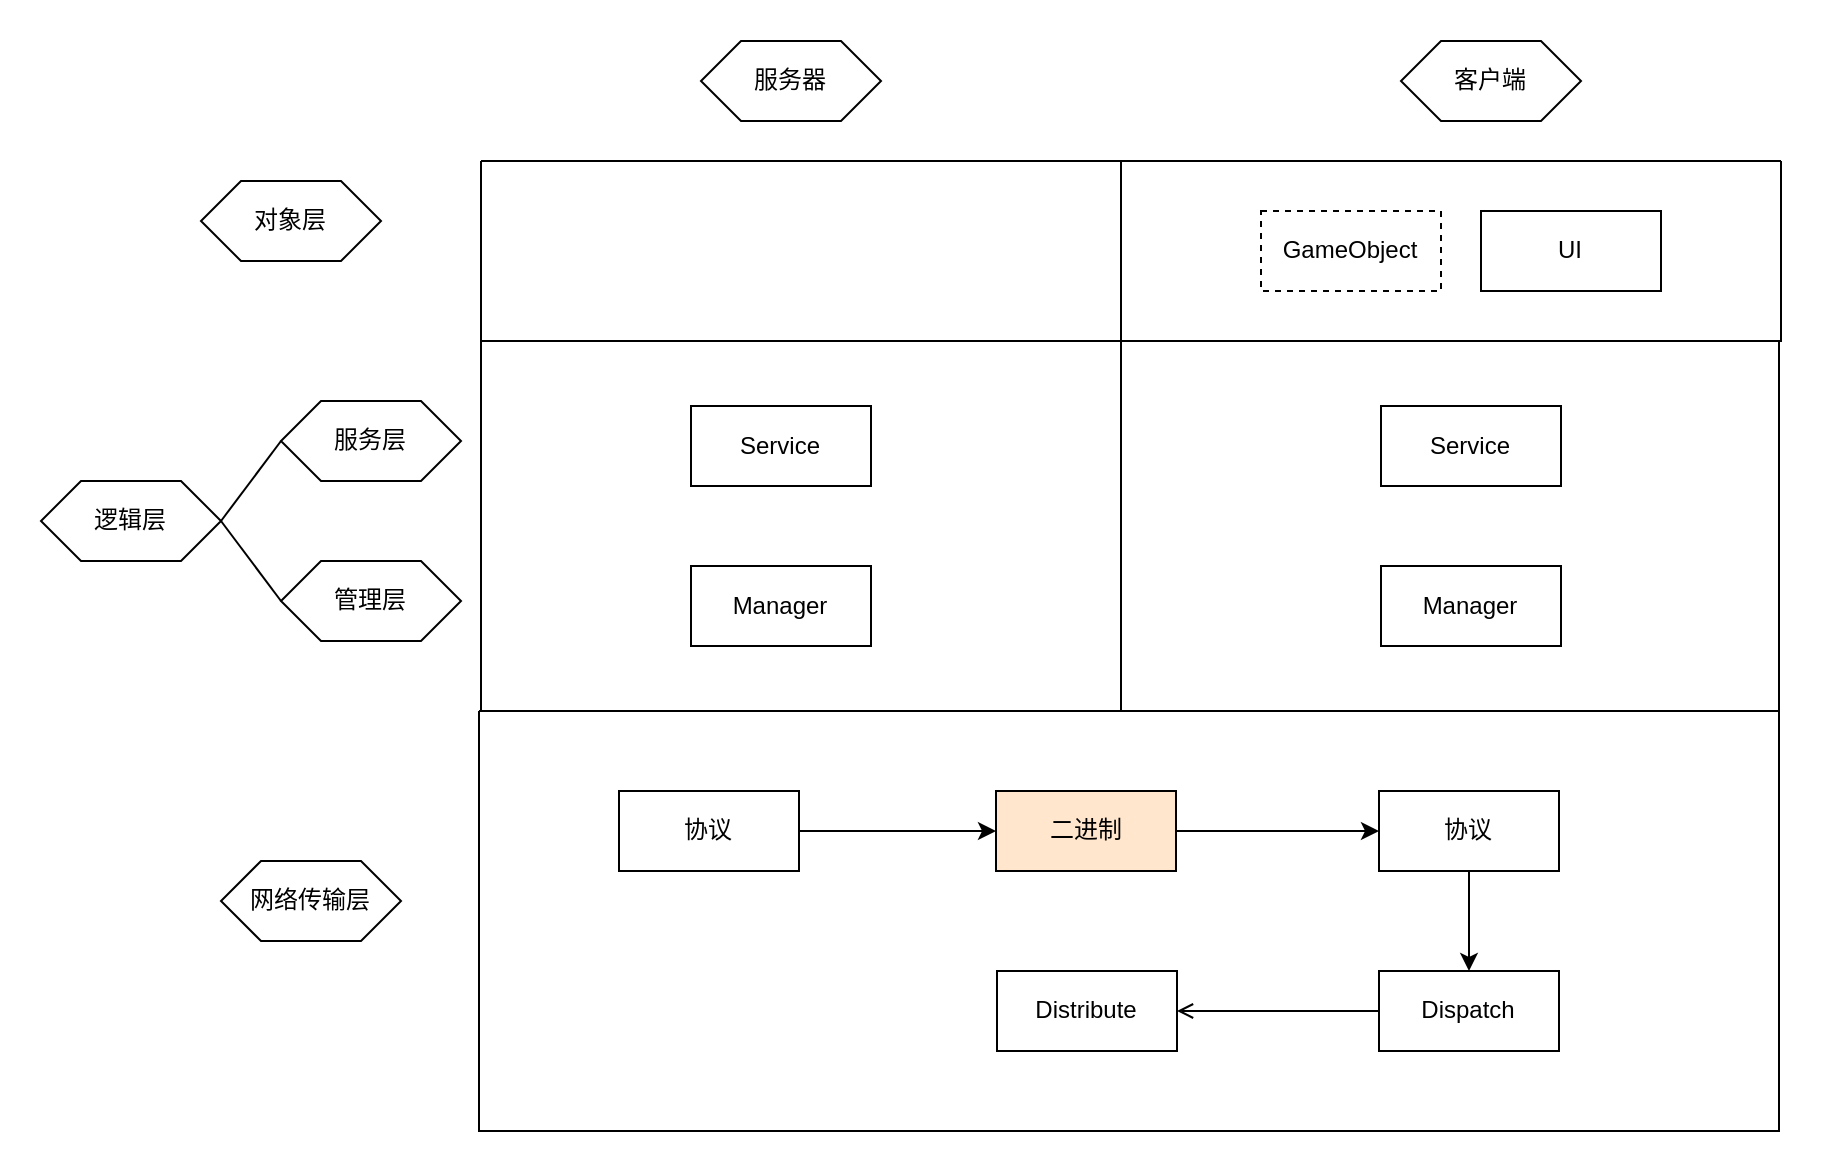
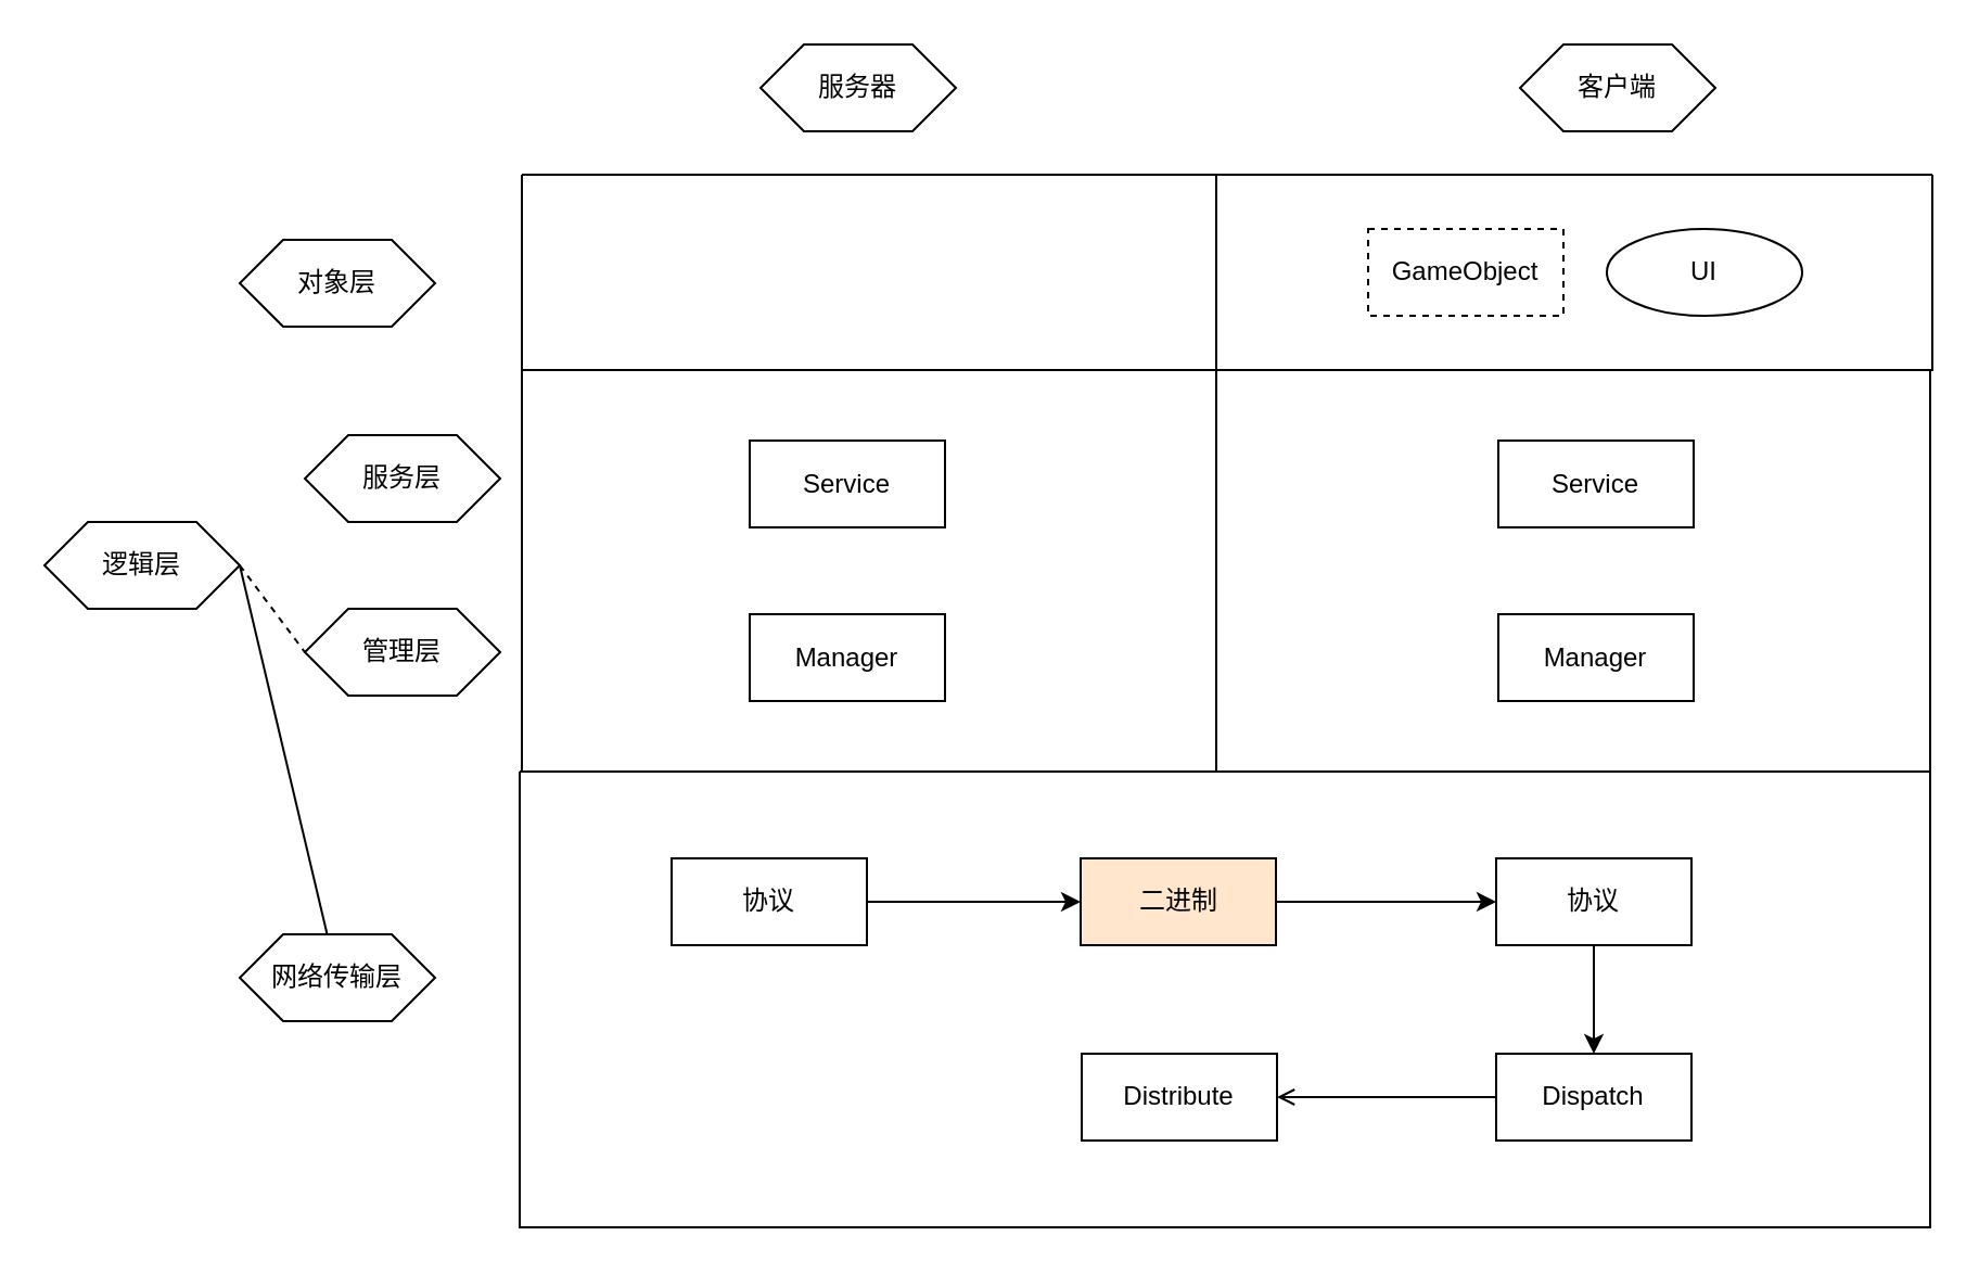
  <mxCell id="0" />
  <mxCell id="1" parent="0" />
  <mxCell id="2" value="服务器" style="shape=hexagon;perimeter=hexagonPerimeter2;whiteSpace=wrap;html=1;fixedSize=1;" vertex="1" parent="1"><mxGeometry x="350" y="20" width="90" height="40" as="geometry" /></mxCell>
  <mxCell id="3" value="客户端" style="shape=hexagon;perimeter=hexagonPerimeter2;whiteSpace=wrap;html=1;fixedSize=1;" vertex="1" parent="1"><mxGeometry x="700" y="20" width="90" height="40" as="geometry" /></mxCell>
- <mxCell id="4" value="对象层" style="shape=hexagon;perimeter=hexagonPerimeter2;whiteSpace=wrap;html=1;fixedSize=1;" vertex="1" parent="1"><mxGeometry x="100" y="90" width="90" height="40" as="geometry" /></mxCell>
+ <mxCell id="4" value="对象层" style="shape=hexagon;perimeter=hexagonPerimeter2;whiteSpace=wrap;html=1;fixedSize=1;" vertex="1" parent="1"><mxGeometry x="110" y="110" width="90" height="40" as="geometry" /></mxCell>
  <mxCell id="5" value="逻辑层" style="shape=hexagon;perimeter=hexagonPerimeter2;whiteSpace=wrap;html=1;fixedSize=1;" vertex="1" parent="1"><mxGeometry x="20" y="240" width="90" height="40" as="geometry" /></mxCell>
  <mxCell id="6" value="网络传输层" style="shape=hexagon;perimeter=hexagonPerimeter2;whiteSpace=wrap;html=1;fixedSize=1;" vertex="1" parent="1"><mxGeometry x="110" y="430" width="90" height="40" as="geometry" /></mxCell>
  <mxCell id="7" value="服务层" style="shape=hexagon;perimeter=hexagonPerimeter2;whiteSpace=wrap;html=1;fixedSize=1;" vertex="1" parent="1"><mxGeometry x="140" y="200" width="90" height="40" as="geometry" /></mxCell>
  <mxCell id="8" value="管理层" style="shape=hexagon;perimeter=hexagonPerimeter2;whiteSpace=wrap;html=1;fixedSize=1;" vertex="1" parent="1"><mxGeometry x="140" y="280" width="90" height="40" as="geometry" /></mxCell>
- <mxCell id="9" value="" style="endArrow=none;html=1;rounded=0;entryX=0;entryY=0.5;entryDx=0;entryDy=0;exitX=1;exitY=0.5;exitDx=0;exitDy=0;" edge="1" parent="1" source="5" target="7"><mxGeometry width="50" height="50" relative="1" as="geometry"><mxPoint x="60" y="350" as="sourcePoint" /><mxPoint x="110" y="300" as="targetPoint" /></mxGeometry></mxCell>
- <mxCell id="10" value="" style="endArrow=none;html=1;rounded=0;entryX=0;entryY=0.5;entryDx=0;entryDy=0;exitX=1;exitY=0.5;exitDx=0;exitDy=0;" edge="1" parent="1" source="5" target="8"><mxGeometry width="50" height="50" relative="1" as="geometry"><mxPoint x="120" y="270" as="sourcePoint" /><mxPoint y="250" as="targetPoint" x="150" /></mxGeometry></mxCell>
+ <mxCell id="9" value="" style="endArrow=none;html=1;rounded=0;exitX=1;exitY=0.5;exitDx=0;exitDy=0;" edge="1" parent="1" source="5" target="6"><mxGeometry width="50" height="50" relative="1" as="geometry"><mxPoint x="60" y="350" as="sourcePoint" /><mxPoint x="110" y="300" as="targetPoint" /></mxGeometry></mxCell>
+ <mxCell id="10" value="" style="endArrow=none;html=1;rounded=0;entryX=0;entryY=0.5;entryDx=0;entryDy=0;exitX=1;exitY=0.5;exitDx=0;exitDy=0;dashed=1;" edge="1" parent="1" source="5" target="8"><mxGeometry width="50" height="50" relative="1" as="geometry"><mxPoint x="120" y="270" as="sourcePoint" /><mxPoint y="250" as="targetPoint" x="150" /></mxGeometry></mxCell>
  <mxCell id="11" value="" style="swimlane;startSize=0;" vertex="1" parent="1"><mxGeometry x="239" y="355" width="650" height="210" as="geometry" /></mxCell>
  <mxCell id="12" value="协议" style="rounded=0;whiteSpace=wrap;html=1;" vertex="1" parent="11"><mxGeometry x="70" y="40" width="90" height="40" as="geometry" /></mxCell>
  <mxCell id="13" value="二进制" style="rounded=0;whiteSpace=wrap;html=1;fillColor=#ffe6cc;" vertex="1" parent="11"><mxGeometry x="258.5" y="40" width="90" height="40" as="geometry" /></mxCell>
  <mxCell id="14" value="协议" style="rounded=0;whiteSpace=wrap;html=1;" vertex="1" parent="11"><mxGeometry x="450" y="40" width="90" height="40" as="geometry" /></mxCell>
  <mxCell id="15" value="Dispatch" style="rounded=0;whiteSpace=wrap;html=1;" vertex="1" parent="11"><mxGeometry x="450" y="130" width="90" height="40" as="geometry" /></mxCell>
  <mxCell id="16" value="Distribute" style="rounded=0;whiteSpace=wrap;html=1;" vertex="1" parent="11"><mxGeometry x="259" y="130" width="90" height="40" as="geometry" /></mxCell>
  <mxCell id="17" value="" style="endArrow=classic;html=1;rounded=0;exitX=1;exitY=0.5;exitDx=0;exitDy=0;entryX=0;entryY=0.5;entryDx=0;entryDy=0;" edge="1" parent="11" source="12" target="13"><mxGeometry width="50" height="50" relative="1" as="geometry"><mxPoint x="190" y="50" as="sourcePoint" /><mxPoint x="240" as="targetPoint" /></mxGeometry></mxCell>
  <mxCell id="18" value="" style="endArrow=classic;html=1;rounded=0;exitX=1;exitY=0.5;exitDx=0;exitDy=0;entryX=0;entryY=0.5;entryDx=0;entryDy=0;" edge="1" parent="11" source="13" target="14"><mxGeometry width="50" height="50" relative="1" as="geometry"><mxPoint x="348.5" y="10" as="sourcePoint" /><mxPoint x="447.5" y="10" as="targetPoint" /></mxGeometry></mxCell>
  <mxCell id="19" value="" style="endArrow=classic;html=1;rounded=0;exitX=0.5;exitY=1;exitDx=0;exitDy=0;entryX=0.5;entryY=0;entryDx=0;entryDy=0;" edge="1" parent="11" source="14" target="15"><mxGeometry width="50" height="50" relative="1" as="geometry"><mxPoint x="550" y="40" as="sourcePoint" /><mxPoint x="651" y="40" as="targetPoint" /></mxGeometry></mxCell>
  <mxCell id="20" value="" style="endArrow=open;html=1;rounded=0;exitX=0;exitY=0.5;exitDx=0;exitDy=0;entryX=1;entryY=0.5;entryDx=0;entryDy=0;" edge="1" parent="11" source="15" target="16"><mxGeometry width="50" height="50" relative="1" as="geometry"><mxPoint x="505" y="90" as="sourcePoint" /><mxPoint x="505" y="140" as="targetPoint" /></mxGeometry></mxCell>
  <mxCell id="21" value="" style="swimlane;startSize=0;" vertex="1" parent="1"><mxGeometry x="240" y="170" width="320" height="185" as="geometry" /></mxCell>
  <mxCell id="22" value="Service" style="rounded=0;whiteSpace=wrap;html=1;" vertex="1" parent="21"><mxGeometry x="105" y="32.5" width="90" height="40" as="geometry" /></mxCell>
  <mxCell id="23" value="Manager" style="rounded=0;whiteSpace=wrap;html=1;" vertex="1" parent="21"><mxGeometry x="105" y="112.5" width="90" height="40" as="geometry" /></mxCell>
  <mxCell id="24" value="" style="swimlane;startSize=0;" vertex="1" parent="1"><mxGeometry x="560" y="170" width="329" height="185" as="geometry" /></mxCell>
  <mxCell id="25" value="Service" style="rounded=0;whiteSpace=wrap;html=1;" vertex="1" parent="24"><mxGeometry x="130" y="32.5" width="90" height="40" as="geometry" /></mxCell>
  <mxCell id="26" value="Manager" style="rounded=0;whiteSpace=wrap;html=1;" vertex="1" parent="24"><mxGeometry x="130" y="112.5" width="90" height="40" as="geometry" /></mxCell>
  <mxCell id="27" value="" style="swimlane;startSize=0;" vertex="1" parent="1"><mxGeometry x="560" y="80" width="330" height="90" as="geometry" /></mxCell>
- <mxCell id="28" value="UI" style="rounded=0;whiteSpace=wrap;html=1;" vertex="1" parent="27"><mxGeometry x="180" y="25" width="90" height="40" as="geometry" /></mxCell>
+ <mxCell id="28" value="UI" style="ellipse;whiteSpace=wrap;html=1;" vertex="1" parent="27"><mxGeometry x="180" y="25" width="90" height="40" as="geometry" /></mxCell>
  <mxCell id="29" value="GameObject" style="rounded=0;whiteSpace=wrap;html=1;dashed=1;" vertex="1" parent="27"><mxGeometry x="70" y="25" width="90" height="40" as="geometry" /></mxCell>
  <mxCell id="30" value="" style="swimlane;startSize=0;" vertex="1" parent="1"><mxGeometry x="240" y="80" width="320" height="90" as="geometry" /></mxCell>
